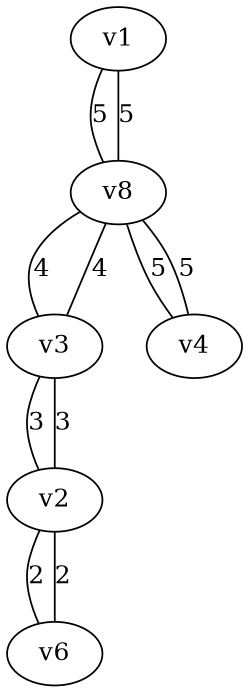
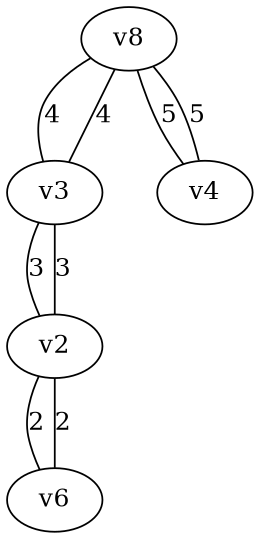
  graph {
-   n1 [label=v1]
    n2 [label=v8]
    n3 [label=v3]
    n4 [label=v4]
    n5 [label=v2]
    n6 [label=v6]
-   n1 -- n2 [label=5]
-   n2 -- n1 [label=5]
    n2 -- n3 [label=4]
    n2 -- n4 [label=5]
    n3 -- n2 [label=4]
    n3 -- n5 [label=3]
    n4 -- n2 [label=5]
    n5 -- n3 [label=3]
    n5 -- n6 [label=2]
    n6 -- n5 [label=2]
  }
